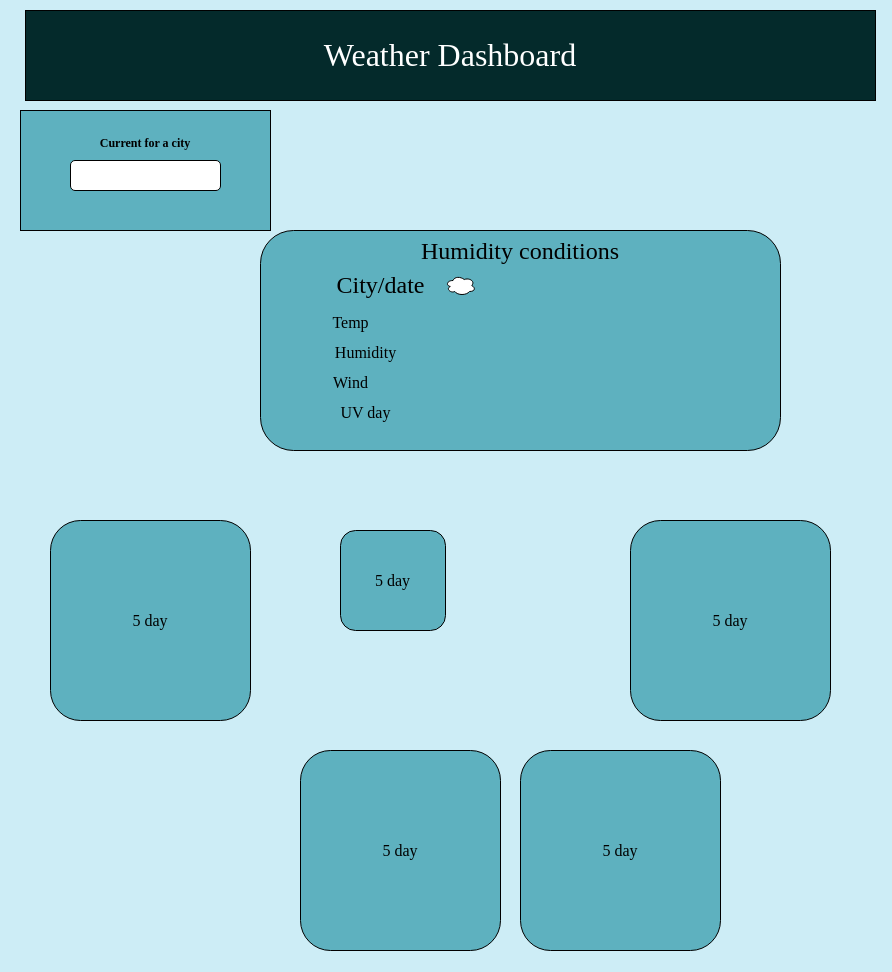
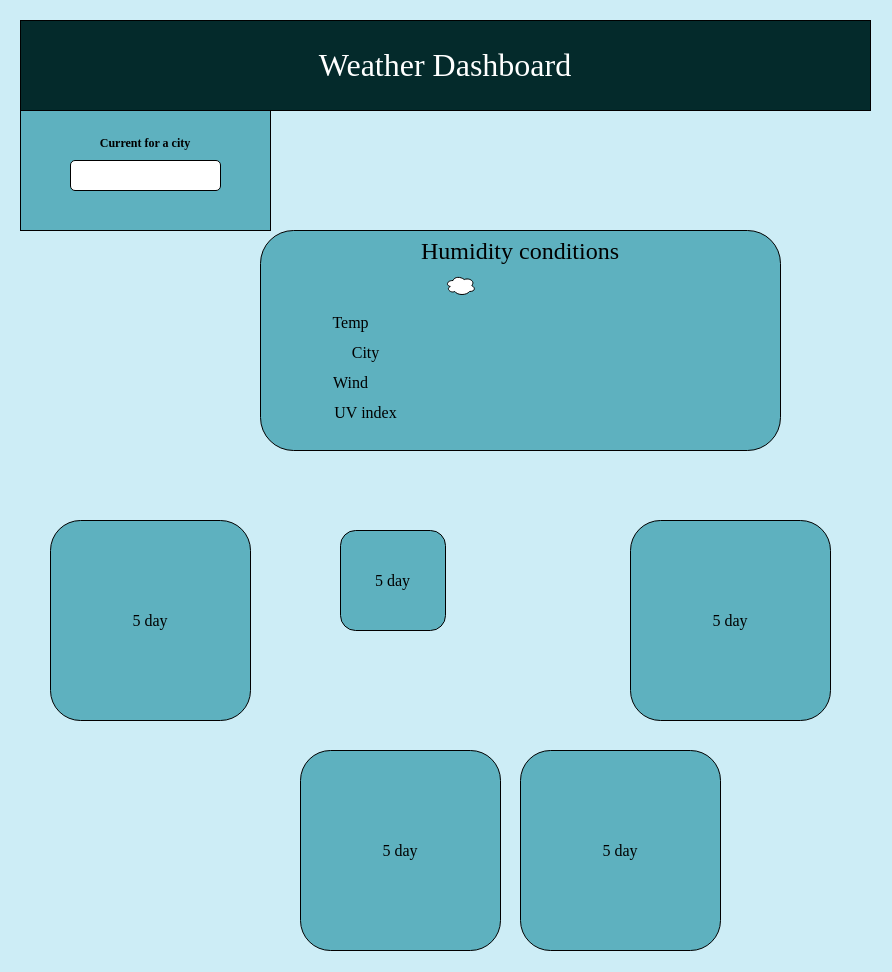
  <mxCell id="0" />
  <mxCell id="1" parent="0" />
- <mxCell id="2" value="Weather Dashboard" style="rounded=0;whiteSpace=wrap;html=1;fillColor=#042a2b;fontColor=#ffff;fontSize=32;fontFamily=Verdana;" parent="1" vertex="1"><mxGeometry x="25" y="10" width="850" height="90" as="geometry" /></mxCell>
+ <mxCell id="2" value="Weather Dashboard" style="rounded=0;whiteSpace=wrap;html=1;fillColor=#042a2b;fontColor=#ffff;fontSize=32;fontFamily=Verdana;" parent="1" vertex="1"><mxGeometry width="850" height="90" as="geometry" x="20" y="20" /></mxCell>
  <mxCell id="3" value="&lt;font style=&quot;font-size: 12px;&quot;&gt;Current for a city&lt;/font&gt;" style="rounded=0;whiteSpace=wrap;html=1;labelBackgroundColor=#5eb1bf;fontFamily=Verdana;fontSize=32;fontColor=#000000;fillColor=#5EB1BF;verticalAlign=top;fontStyle=1" parent="1" vertex="1"><mxGeometry y="110" width="250" height="120" as="geometry" x="20" /></mxCell>
  <mxCell id="4" value="" style="rounded=1;whiteSpace=wrap;html=1;labelBackgroundColor=#5eb1bf;fontFamily=Verdana;fontSize=32;fontColor=#ffff;fillColor=#FFFFFF;" parent="1" vertex="1"><mxGeometry x="70" y="160" width="150" height="30" as="geometry" /></mxCell>
  <mxCell id="5" value="&lt;font style=&quot;font-size: 24px;&quot;&gt;Humidity conditions&lt;/font&gt;" style="rounded=1;whiteSpace=wrap;html=1;labelBackgroundColor=#5EB1BF;fontFamily=Verdana;fontSize=12;fillColor=#5EB1BF;verticalAlign=top;" parent="1" vertex="1"><mxGeometry x="260" y="230" width="520" height="220" as="geometry" /></mxCell>
- <mxCell id="6" value="City/date" style="text;html=1;resizable=0;autosize=1;align=center;verticalAlign=middle;points=[];fillColor=none;strokeColor=none;rounded=0;labelBackgroundColor=#5EB1BF;fontFamily=Verdana;fontSize=24;fontColor=#000000;" parent="1" vertex="1"><mxGeometry x="315" y="270" width="130" height="30" as="geometry" /></mxCell>
  <mxCell id="7" value="&lt;font style=&quot;font-size: 16px;&quot;&gt;Temp&lt;/font&gt;" style="text;html=1;resizable=0;autosize=1;align=center;verticalAlign=middle;points=[];fillColor=none;strokeColor=none;rounded=0;labelBackgroundColor=#5EB1BF;fontFamily=Verdana;fontSize=24;fontColor=#000000;" parent="1" vertex="1"><mxGeometry x="320" y="300" width="60" height="40" as="geometry" /></mxCell>
- <mxCell id="8" value="&lt;font style=&quot;font-size: 16px;&quot;&gt;Humidity&lt;/font&gt;" style="text;html=1;resizable=0;autosize=1;align=center;verticalAlign=middle;points=[];fillColor=none;strokeColor=none;rounded=0;labelBackgroundColor=#5EB1BF;fontFamily=Verdana;fontSize=24;fontColor=#000000;" parent="1" vertex="1"><mxGeometry x="320" y="330" width="90" height="40" as="geometry" /></mxCell>
+ <mxCell id="8" value="&lt;font style=&quot;font-size: 16px;&quot;&gt;City&lt;/font&gt;" style="text;html=1;resizable=0;autosize=1;align=center;verticalAlign=middle;points=[];fillColor=none;strokeColor=none;rounded=0;labelBackgroundColor=#5EB1BF;fontFamily=Verdana;fontSize=24;fontColor=#000000;" parent="1" vertex="1"><mxGeometry x="320" y="330" width="90" height="40" as="geometry" /></mxCell>
  <mxCell id="9" value="&lt;font style=&quot;font-size: 16px;&quot;&gt;Wind&lt;/font&gt;" style="text;html=1;resizable=0;autosize=1;align=center;verticalAlign=middle;points=[];fillColor=none;strokeColor=none;rounded=0;labelBackgroundColor=#5EB1BF;fontFamily=Verdana;fontSize=24;fontColor=#000000;" parent="1" vertex="1"><mxGeometry x="320" y="360" width="60" height="40" as="geometry" /></mxCell>
- <mxCell id="10" value="&lt;font style=&quot;font-size: 16px;&quot;&gt;UV day&lt;/font&gt;" style="text;html=1;resizable=0;autosize=1;align=center;verticalAlign=middle;points=[];fillColor=none;strokeColor=none;rounded=0;labelBackgroundColor=#5EB1BF;fontFamily=Verdana;fontSize=24;fontColor=#000000;" parent="1" vertex="1"><mxGeometry x="320" y="390" width="90" height="40" as="geometry" /></mxCell>
+ <mxCell id="10" value="&lt;font style=&quot;font-size: 16px;&quot;&gt;UV index&lt;/font&gt;" style="text;html=1;resizable=0;autosize=1;align=center;verticalAlign=middle;points=[];fillColor=none;strokeColor=none;rounded=0;labelBackgroundColor=#5EB1BF;fontFamily=Verdana;fontSize=24;fontColor=#000000;" parent="1" vertex="1"><mxGeometry x="320" y="390" width="90" height="40" as="geometry" /></mxCell>
  <mxCell id="11" value="" style="ellipse;shape=cloud;whiteSpace=wrap;html=1;labelBackgroundColor=#5EB1BF;fontFamily=Verdana;fontSize=16;fontColor=#000000;fillColor=#FFFFFF;" parent="1" vertex="1"><mxGeometry x="445" y="275" width="30" height="20" as="geometry" /></mxCell>
  <mxCell id="12" value="5 day" style="rounded=1;whiteSpace=wrap;html=1;labelBackgroundColor=#5EB1BF;fontFamily=Verdana;fontSize=16;fontColor=#000000;fillColor=#5EB1BF;" parent="1" vertex="1"><mxGeometry x="50" y="520" width="200" height="200" as="geometry" /></mxCell>
  <mxCell id="13" value="5 day" style="rounded=1;whiteSpace=wrap;html=1;labelBackgroundColor=#5EB1BF;fontFamily=Verdana;fontSize=16;fontColor=#000000;fillColor=#5EB1BF;" parent="1" vertex="1"><mxGeometry x="300" y="750" width="200" height="200" as="geometry" /></mxCell>
  <mxCell id="14" value="5 day" style="rounded=1;whiteSpace=wrap;html=1;labelBackgroundColor=#5EB1BF;fontFamily=Verdana;fontSize=16;fontColor=#000000;fillColor=#5EB1BF;" parent="1" vertex="1"><mxGeometry x="520" y="750" width="200" height="200" as="geometry" /></mxCell>
  <mxCell id="15" value="5 day" style="rounded=1;whiteSpace=wrap;html=1;labelBackgroundColor=#5EB1BF;fontFamily=Verdana;fontSize=16;fontColor=#000000;fillColor=#5EB1BF;" parent="1" vertex="1"><mxGeometry x="340" y="530" width="105" height="100" as="geometry" /></mxCell>
  <mxCell id="16" value="5 day" style="rounded=1;whiteSpace=wrap;html=1;labelBackgroundColor=#5EB1BF;fontFamily=Verdana;fontSize=16;fontColor=#000000;fillColor=#5EB1BF;" parent="1" vertex="1"><mxGeometry x="630" y="520" width="200" height="200" as="geometry" /></mxCell>
